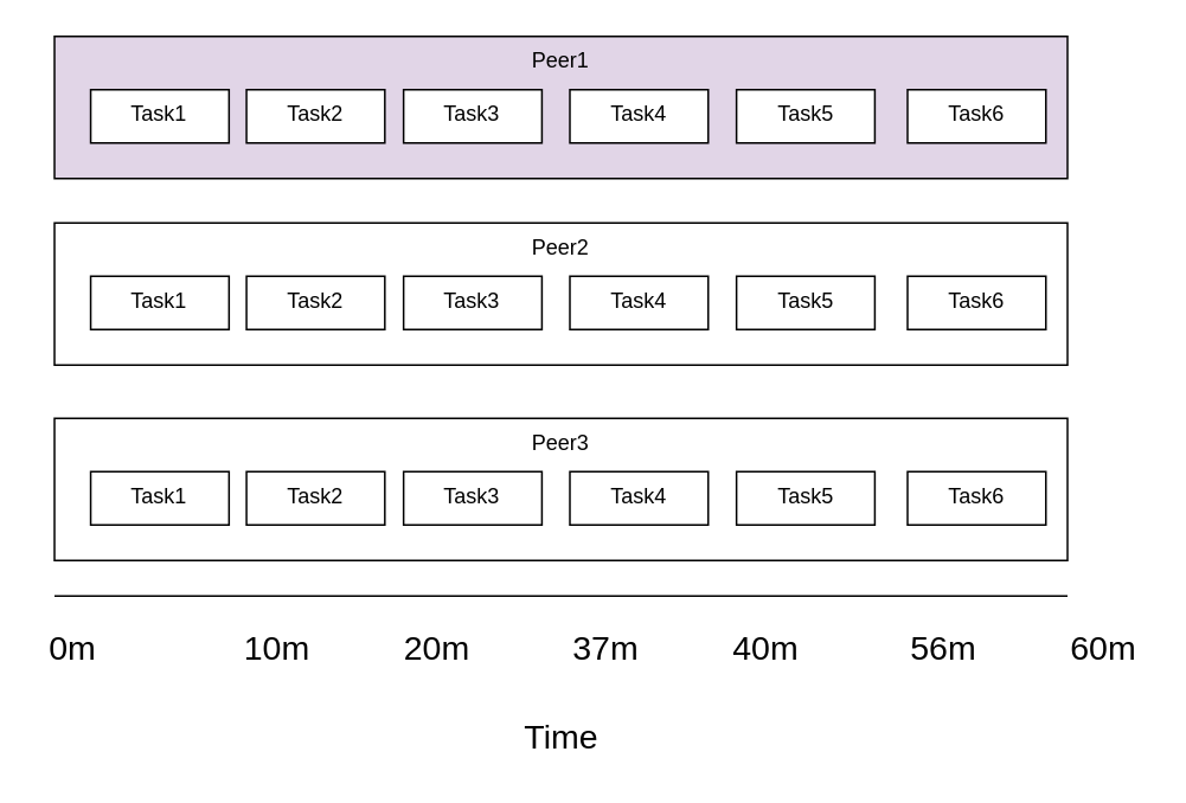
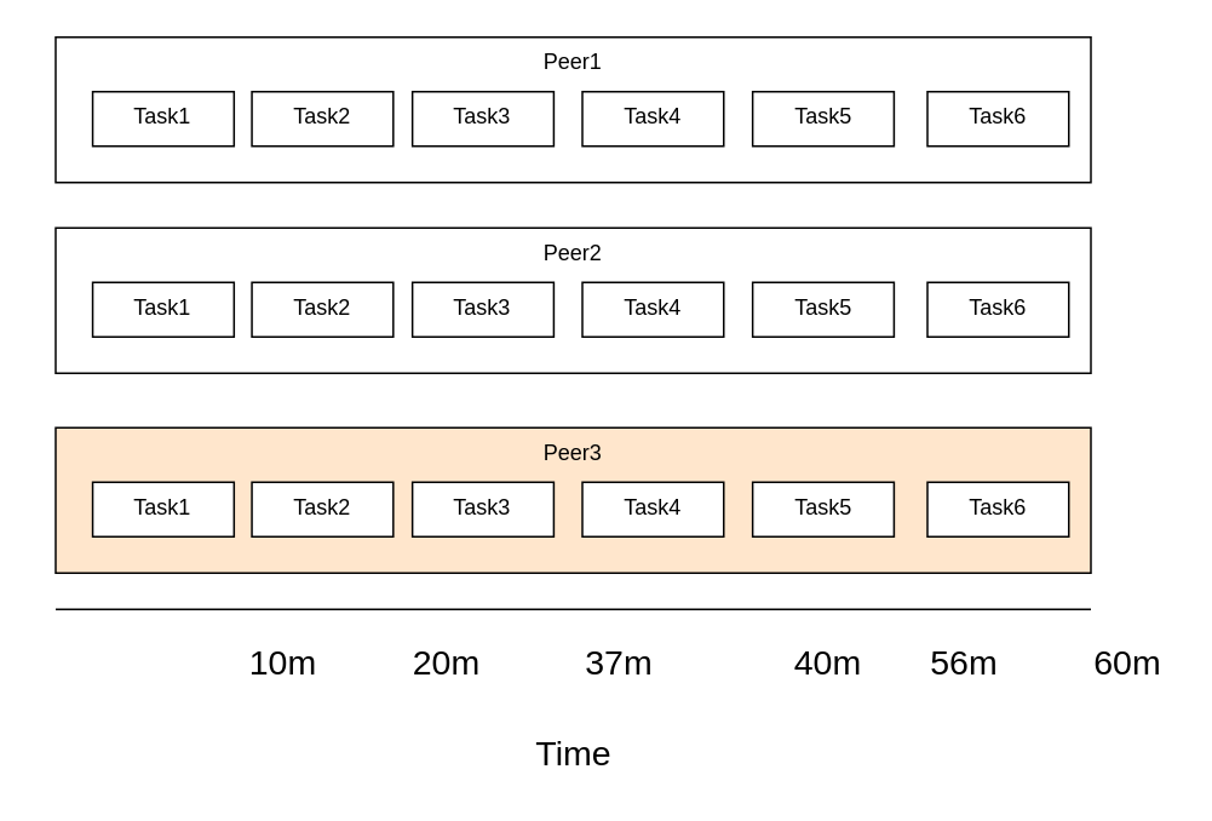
  <mxCell id="0" />
  <mxCell id="1" parent="0" />
  <mxCell id="2" value="" style="endArrow=none;html=1;" edge="1" parent="1"><mxGeometry width="50" height="50" relative="1" as="geometry"><mxPoint x="30" y="335" as="sourcePoint" /><mxPoint x="600" y="335" as="targetPoint" /></mxGeometry></mxCell>
  <mxCell id="3" value="" style="group" vertex="1" connectable="0" parent="1"><mxGeometry x="30" y="235" width="570" height="80" as="geometry" /></mxCell>
- <mxCell id="4" value="Peer3" style="whiteSpace=wrap;html=1;align=center;verticalAlign=top;" parent="3" vertex="1"><mxGeometry width="570" height="80" as="geometry" /></mxCell>
+ <mxCell id="4" value="Peer3" style="whiteSpace=wrap;html=1;align=center;verticalAlign=top;fillColor=#ffe6cc;" parent="3" vertex="1"><mxGeometry width="570" height="80" as="geometry" /></mxCell>
  <mxCell id="5" value="Task1" style="whiteSpace=wrap;html=1;align=center;verticalAlign=top;" parent="3" vertex="1"><mxGeometry x="20.37" y="30" width="77.845" height="30" as="geometry" /></mxCell>
  <mxCell id="6" value="Task2" style="whiteSpace=wrap;html=1;align=center;verticalAlign=top;" vertex="1" parent="3"><mxGeometry x="108.036" y="30" width="77.845" height="30" as="geometry" /></mxCell>
  <mxCell id="7" value="Task3" style="whiteSpace=wrap;html=1;align=center;verticalAlign=top;" vertex="1" parent="3"><mxGeometry x="196.429" y="30" width="77.845" height="30" as="geometry" /></mxCell>
  <mxCell id="8" value="Task5" style="whiteSpace=wrap;html=1;align=center;verticalAlign=top;" vertex="1" parent="3"><mxGeometry x="383.764" y="30" width="77.845" height="30" as="geometry" /></mxCell>
  <mxCell id="9" value="Task6" style="whiteSpace=wrap;html=1;align=center;verticalAlign=top;" vertex="1" parent="3"><mxGeometry x="479.997" y="30" width="77.845" height="30" as="geometry" /></mxCell>
  <mxCell id="10" value="Task4" style="whiteSpace=wrap;html=1;align=center;verticalAlign=top;" vertex="1" parent="3"><mxGeometry x="289.999" y="30" width="77.845" height="30" as="geometry" /></mxCell>
  <mxCell id="11" value="" style="group" vertex="1" connectable="0" parent="1"><mxGeometry x="30" y="125" width="570" height="80" as="geometry" /></mxCell>
  <mxCell id="12" value="Peer2" style="whiteSpace=wrap;html=1;align=center;verticalAlign=top;" vertex="1" parent="11"><mxGeometry width="570" height="80" as="geometry" /></mxCell>
  <mxCell id="13" value="Task1" style="whiteSpace=wrap;html=1;align=center;verticalAlign=top;" vertex="1" parent="11"><mxGeometry x="20.37" y="30" width="77.845" height="30" as="geometry" /></mxCell>
  <mxCell id="14" value="Task2" style="whiteSpace=wrap;html=1;align=center;verticalAlign=top;" vertex="1" parent="11"><mxGeometry x="108.036" y="30" width="77.845" height="30" as="geometry" /></mxCell>
  <mxCell id="15" value="Task3" style="whiteSpace=wrap;html=1;align=center;verticalAlign=top;" vertex="1" parent="11"><mxGeometry x="196.429" y="30" width="77.845" height="30" as="geometry" /></mxCell>
  <mxCell id="16" value="Task5" style="whiteSpace=wrap;html=1;align=center;verticalAlign=top;" vertex="1" parent="11"><mxGeometry x="383.764" y="30" width="77.845" height="30" as="geometry" /></mxCell>
  <mxCell id="17" value="Task6" style="whiteSpace=wrap;html=1;align=center;verticalAlign=top;" vertex="1" parent="11"><mxGeometry x="479.997" y="30" width="77.845" height="30" as="geometry" /></mxCell>
  <mxCell id="18" value="Task4" style="whiteSpace=wrap;html=1;align=center;verticalAlign=top;" vertex="1" parent="11"><mxGeometry x="289.999" y="30" width="77.845" height="30" as="geometry" /></mxCell>
  <mxCell id="19" value="" style="group" vertex="1" connectable="0" parent="1"><mxGeometry x="30" y="20" width="570" height="80" as="geometry" /></mxCell>
- <mxCell id="20" value="Peer1" style="whiteSpace=wrap;html=1;align=center;verticalAlign=top;fillColor=#e1d5e7;" vertex="1" parent="19"><mxGeometry width="570" height="80" as="geometry" /></mxCell>
+ <mxCell id="20" value="Peer1" style="whiteSpace=wrap;html=1;align=center;verticalAlign=top;" vertex="1" parent="19"><mxGeometry width="570" height="80" as="geometry" /></mxCell>
  <mxCell id="21" value="Task1" style="whiteSpace=wrap;html=1;align=center;verticalAlign=top;" vertex="1" parent="19"><mxGeometry x="20.37" y="30" width="77.845" height="30" as="geometry" /></mxCell>
  <mxCell id="22" value="Task2" style="whiteSpace=wrap;html=1;align=center;verticalAlign=top;" vertex="1" parent="19"><mxGeometry x="108.036" y="30" width="77.845" height="30" as="geometry" /></mxCell>
  <mxCell id="23" value="Task3" style="whiteSpace=wrap;html=1;align=center;verticalAlign=top;" vertex="1" parent="19"><mxGeometry x="196.429" y="30" width="77.845" height="30" as="geometry" /></mxCell>
  <mxCell id="24" value="Task5" style="whiteSpace=wrap;html=1;align=center;verticalAlign=top;" vertex="1" parent="19"><mxGeometry x="383.764" y="30" width="77.845" height="30" as="geometry" /></mxCell>
  <mxCell id="25" value="Task6" style="whiteSpace=wrap;html=1;align=center;verticalAlign=top;" vertex="1" parent="19"><mxGeometry x="479.997" y="30" width="77.845" height="30" as="geometry" /></mxCell>
  <mxCell id="26" value="Task4" style="whiteSpace=wrap;html=1;align=center;verticalAlign=top;" vertex="1" parent="19"><mxGeometry x="289.999" y="30" width="77.845" height="30" as="geometry" /></mxCell>
  <mxCell id="27" value="Time&lt;br style=&quot;font-size: 19px;&quot;&gt;" style="text;html=1;align=center;verticalAlign=middle;resizable=0;points=[];autosize=1;strokeColor=none;fontSize=19;" vertex="1" parent="1"><mxGeometry x="285" y="400" width="60" height="30" as="geometry" /></mxCell>
- <mxCell id="28" value="0m" style="text;html=1;align=center;verticalAlign=middle;resizable=0;points=[];autosize=1;strokeColor=none;fontSize=19;" vertex="1" parent="1"><mxGeometry x="20" y="350" width="40" height="30" as="geometry" /></mxCell>
  <mxCell id="29" value="10m" style="text;html=1;align=center;verticalAlign=middle;resizable=0;points=[];autosize=1;strokeColor=none;fontSize=19;" vertex="1" parent="1"><mxGeometry x="130" y="350" width="50" height="30" as="geometry" /></mxCell>
  <mxCell id="30" value="20m" style="text;html=1;align=center;verticalAlign=middle;resizable=0;points=[];autosize=1;strokeColor=none;fontSize=19;" vertex="1" parent="1"><mxGeometry x="220" y="350" width="50" height="30" as="geometry" /></mxCell>
  <mxCell id="31" value="37m" style="text;html=1;align=center;verticalAlign=middle;resizable=0;points=[];autosize=1;strokeColor=none;fontSize=19;" vertex="1" parent="1"><mxGeometry x="315" y="350" width="50" height="30" as="geometry" /></mxCell>
- <mxCell id="32" value="40m" style="text;html=1;align=center;verticalAlign=middle;resizable=0;points=[];autosize=1;strokeColor=none;fontSize=19;" vertex="1" parent="1"><mxGeometry x="405" y="350" width="50" height="30" as="geometry" /></mxCell>
+ <mxCell id="32" value="40m" style="text;html=1;align=center;verticalAlign=middle;resizable=0;points=[];autosize=1;strokeColor=none;fontSize=19;" vertex="1" parent="1"><mxGeometry x="430" y="350" width="50" height="30" as="geometry" /></mxCell>
  <mxCell id="33" value="56m" style="text;html=1;align=center;verticalAlign=middle;resizable=0;points=[];autosize=1;strokeColor=none;fontSize=19;" vertex="1" parent="1"><mxGeometry x="505" y="350" width="50" height="30" as="geometry" /></mxCell>
  <mxCell id="34" value="60m" style="text;html=1;align=center;verticalAlign=middle;resizable=0;points=[];autosize=1;strokeColor=none;fontSize=19;" vertex="1" parent="1"><mxGeometry x="595" y="350" width="50" height="30" as="geometry" /></mxCell>
